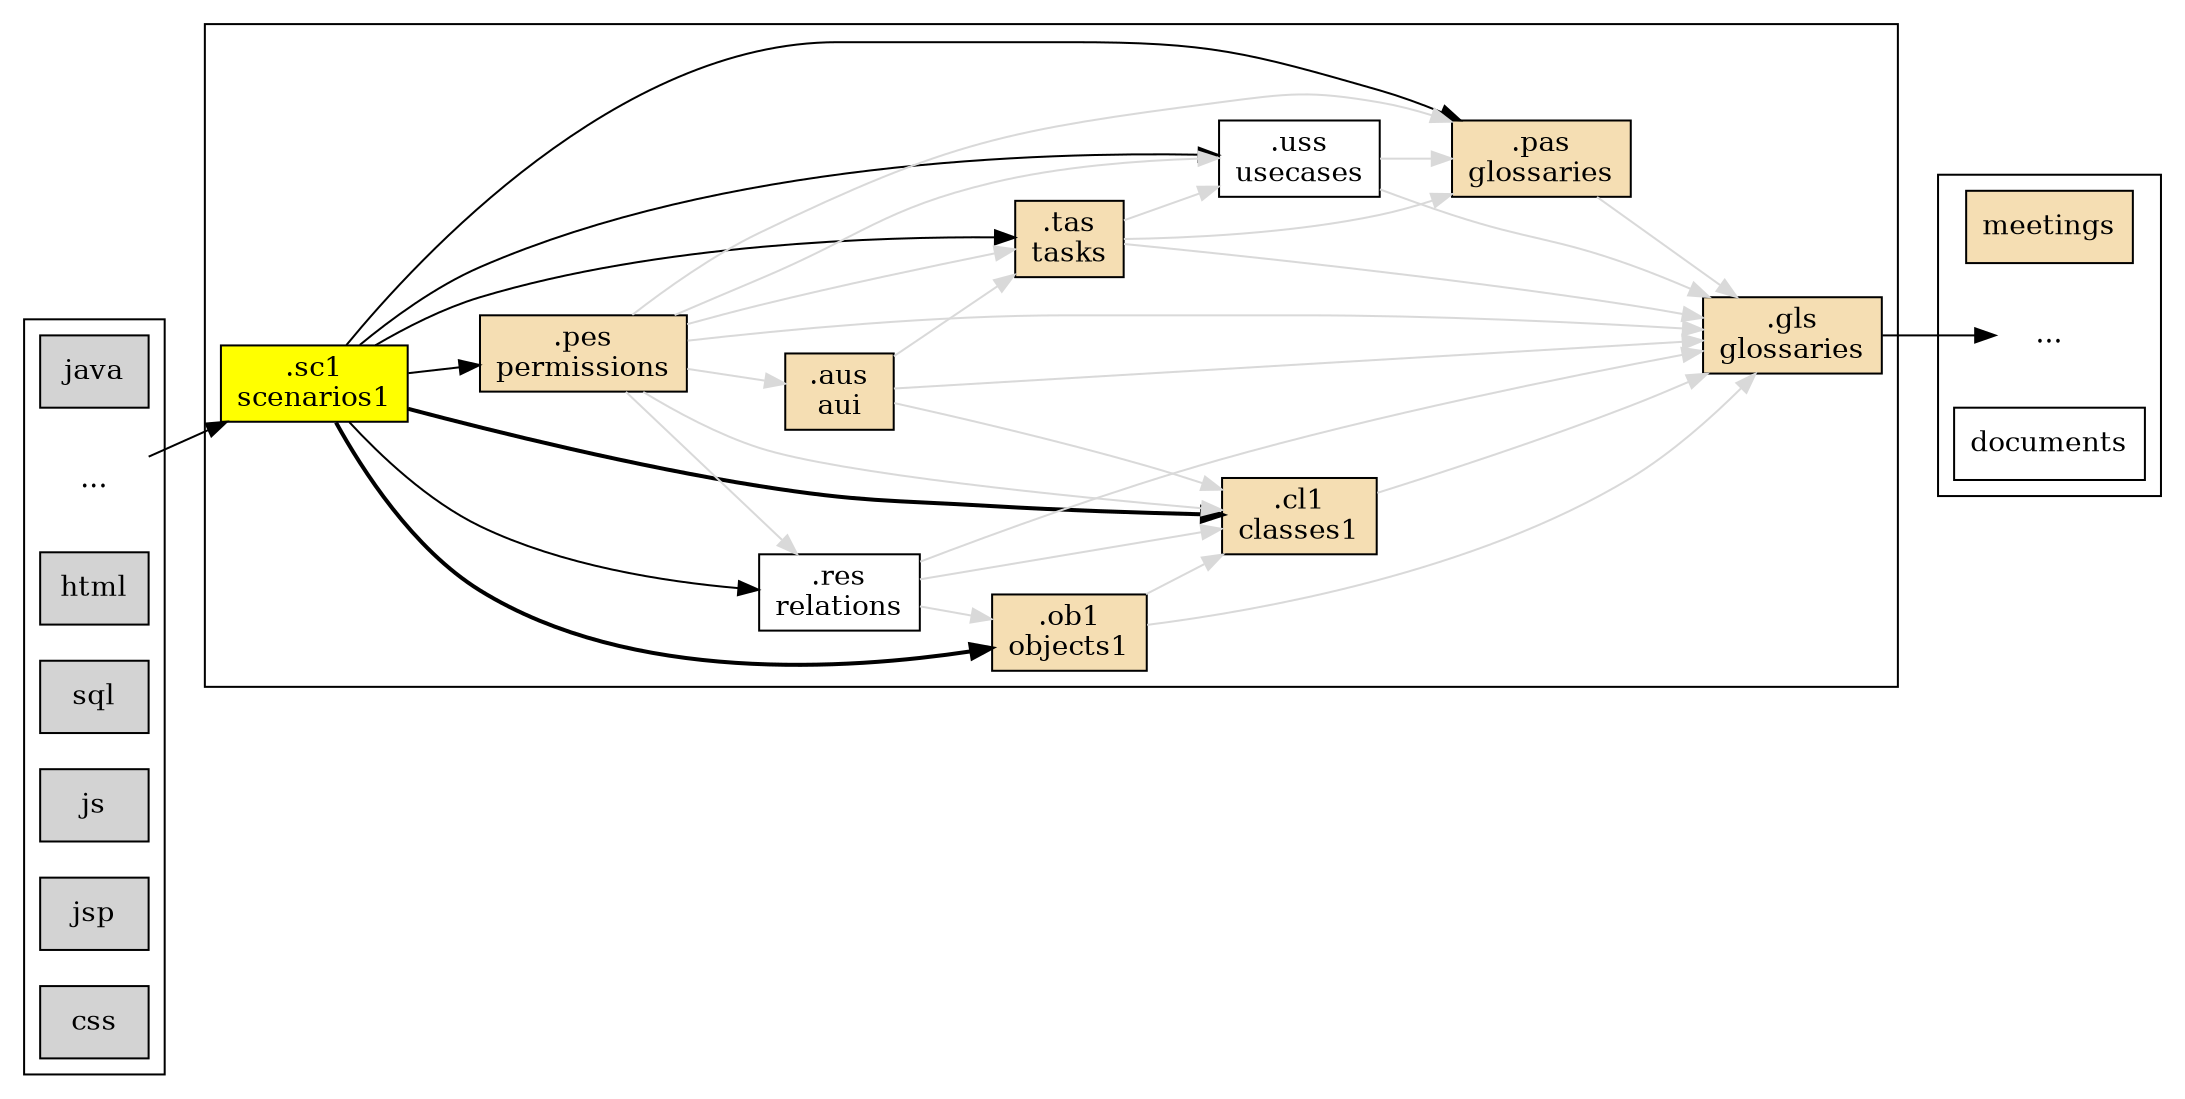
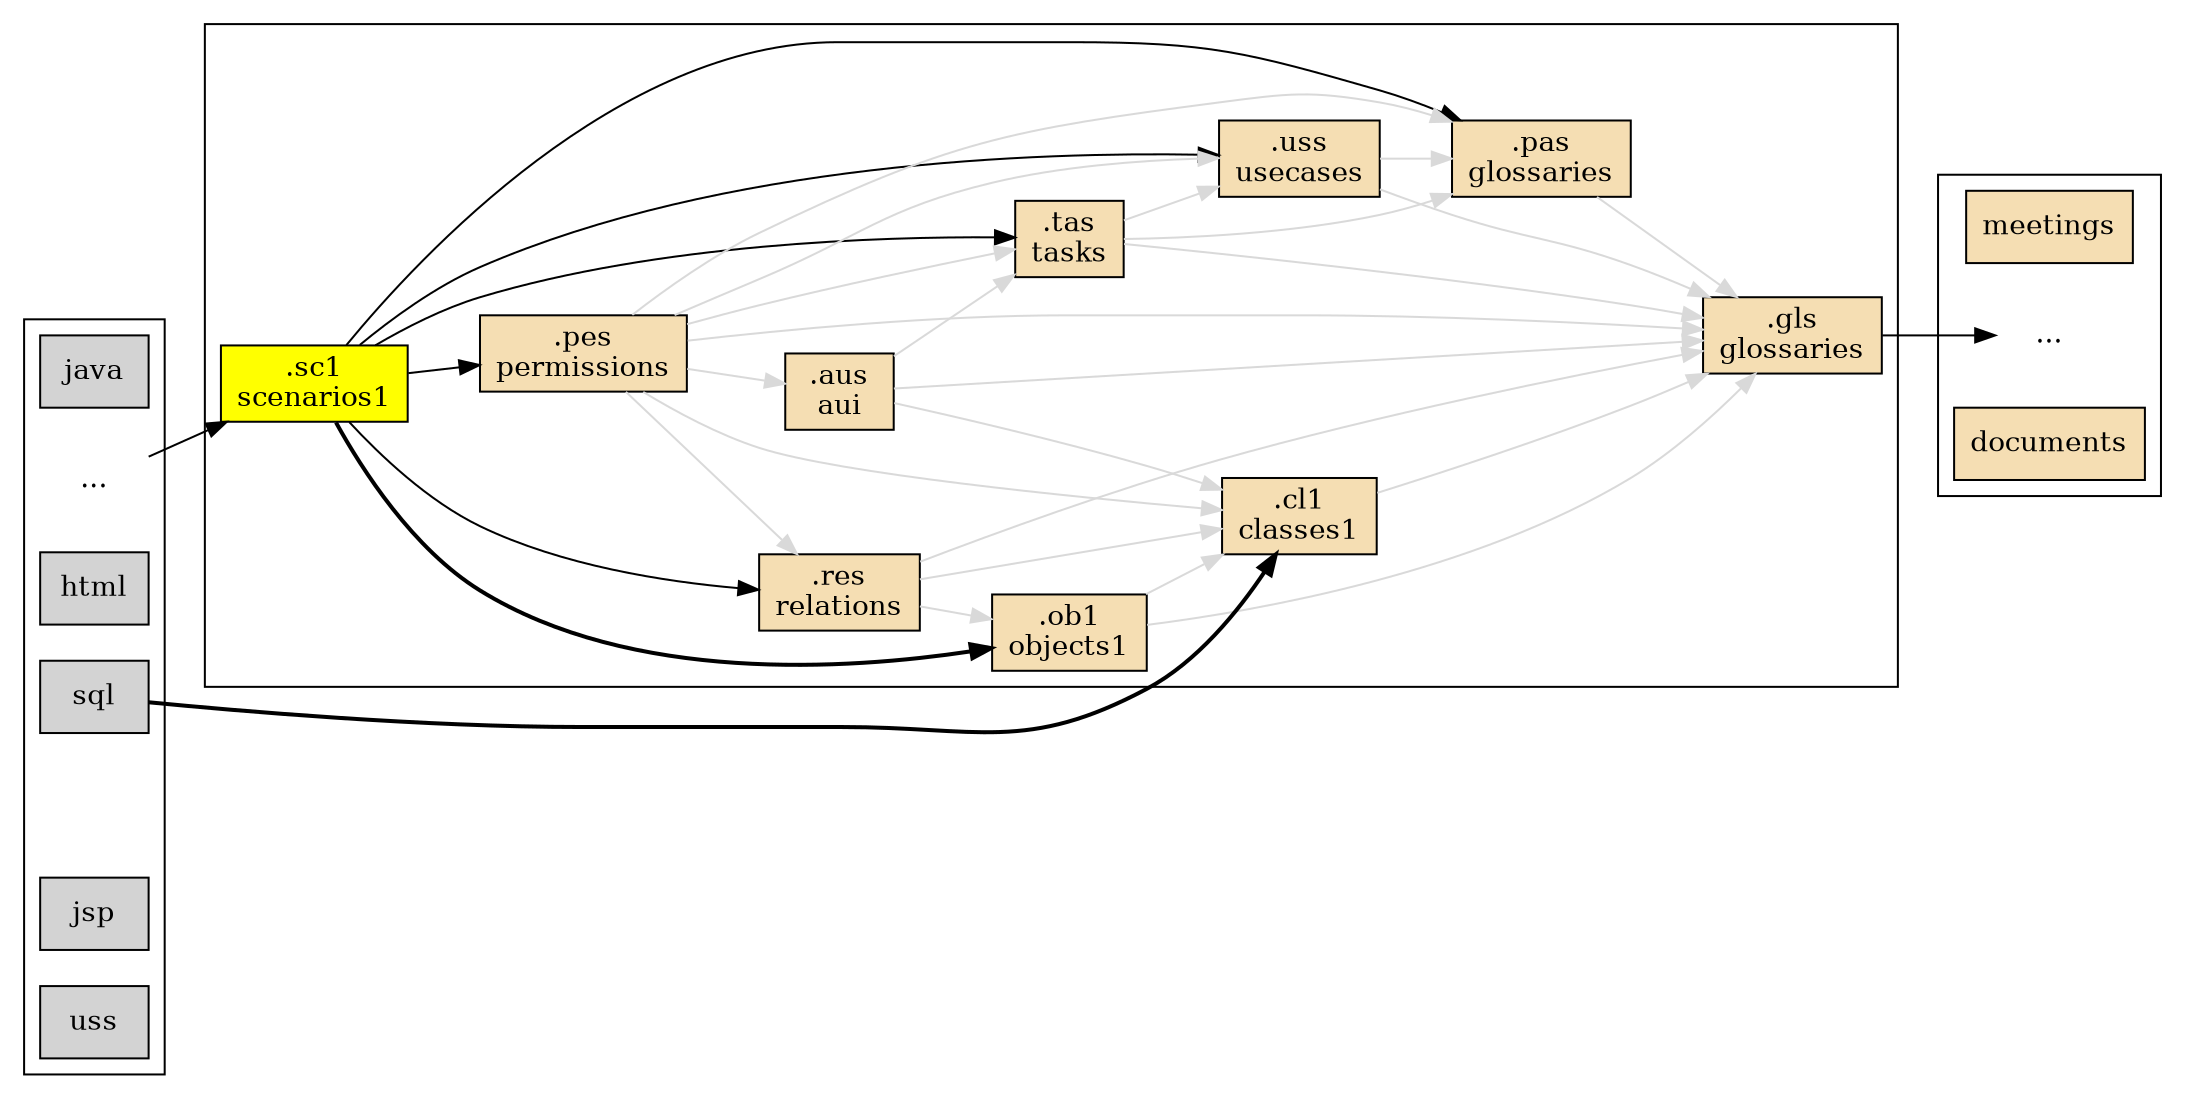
  digraph {
    compound=true
    rankdir=LR
    node [fillcolor=wheat shape=box style=filled]
    edge [color=grey85 penwidth=1]
    meetings
    n2 [color=white fillcolor=white label="..."]
-   documents [fillcolor=white]
+   documents
    n4 [label=".gls\nglossaries" penwidth=1]
    n5 [label=".cl1\nclasses1" penwidth=1]
    n6 [label=".ob1\nobjects1" penwidth=1]
    n7 [fillcolor=yellow label=".sc1\nscenarios1" penwidth=1]
-   n8 [fillcolor=white label=".uss\nusecases" penwidth=1]
+   n8 [label=".uss\nusecases" penwidth=1]
    n9 [label=".pes\npermissions" penwidth=1]
-   n10 [fillcolor=white label=".res\nrelations" penwidth=1]
+   n10 [label=".res\nrelations" penwidth=1]
    n11 [label=".tas\ntasks" penwidth=1]
    n12 [label=".pas\nglossaries" penwidth=1]
    n13 [label=".aus\naui" penwidth=1]
    java [fillcolor=lightgrey]
    sql [fillcolor=lightgrey]
    html [fillcolor=lightgrey]
    n17 [color=white fillcolor=white label="..."]
-   js [fillcolor=lightgrey]
    jsp [fillcolor=lightgrey]
-   css [fillcolor=lightgrey]
+   css [fillcolor=lightgrey label=uss]
    subgraph cluster_1 {
      meetings
      n2
      documents
    }
    subgraph cluster_2 {
      n4
      n5
      n6
      n7
      n8
      n9
      n10
      n11
      n12
      n13
    }
    subgraph cluster_3 {
      java
      sql
      html
      n17
-     js
      jsp
      css
    }
    n4 -> n2 [color="" penwidth=""]
    n5 -> n4
    n6 -> n4
    n6 -> n5
-   n7 -> n5 [color=black penwidth=2]
+   sql -> n5 [color=black penwidth=2]
    n7 -> n6 [color=black penwidth=2]
    n7 -> n8 [color=black]
    n7 -> n9 [color=black]
    n7 -> n10 [color=black]
    n7 -> n11 [color=black]
    n7 -> n12 [color=black]
    n8 -> n4
    n8 -> n12
    n9 -> n4
    n9 -> n5
    n9 -> n8
    n9 -> n10
    n9 -> n11
    n9 -> n12
    n9 -> n13
    n10 -> n4
    n10 -> n5
    n10 -> n6
    n11 -> n4
    n11 -> n8
    n11 -> n12
    n12 -> n4
    n13 -> n4
    n13 -> n5
    n13 -> n11
    n17 -> n7 [color="" penwidth=""]
  }
